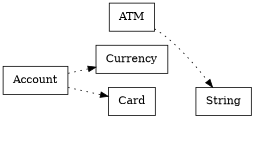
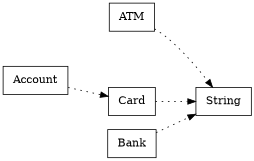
  digraph {
    rankdir=LR
    node [shape=box]
    edge [style=dotted]
    n1 [label=" ATM "]
    n2 [label=" String "]
    n3 [label=" Account "]
-   n4 [label=" Currency "]
    n5 [label=" Card "]
+   n6 [label=" Bank "]
    n1 -> n2
-   n3 -> n4
    n3 -> n5
+   n5 -> n2
+   n6 -> n2
  }
